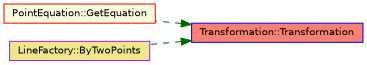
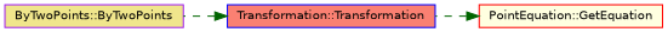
  digraph {
    rankdir=RL
    node [fontname=Helvetica fontsize=10 shape=box style=filled]
    edge [color=darkgreen dir=back fontname=Helvetica fontsize=10 labelfontname=Helvetica labelfontsize=10 style=dashed]
    n1 [color=red fillcolor=lightyellow fontcolor=black height=0.2 label="PointEquation::GetEquation" width=0.4]
    n2 [color=blue fillcolor=salmon height=0.2 label="Transformation::Transformation" width=0.4]
-   n3 [color=purple fillcolor=khaki height=0.2 label="LineFactory::ByTwoPoints" width=0.4]
-   n2 -> n1
+   n3 [color=purple fillcolor=khaki height=0.2 label="ByTwoPoints::ByTwoPoints" width=0.4]
+   n1 -> n2
    n2 -> n3
  }
